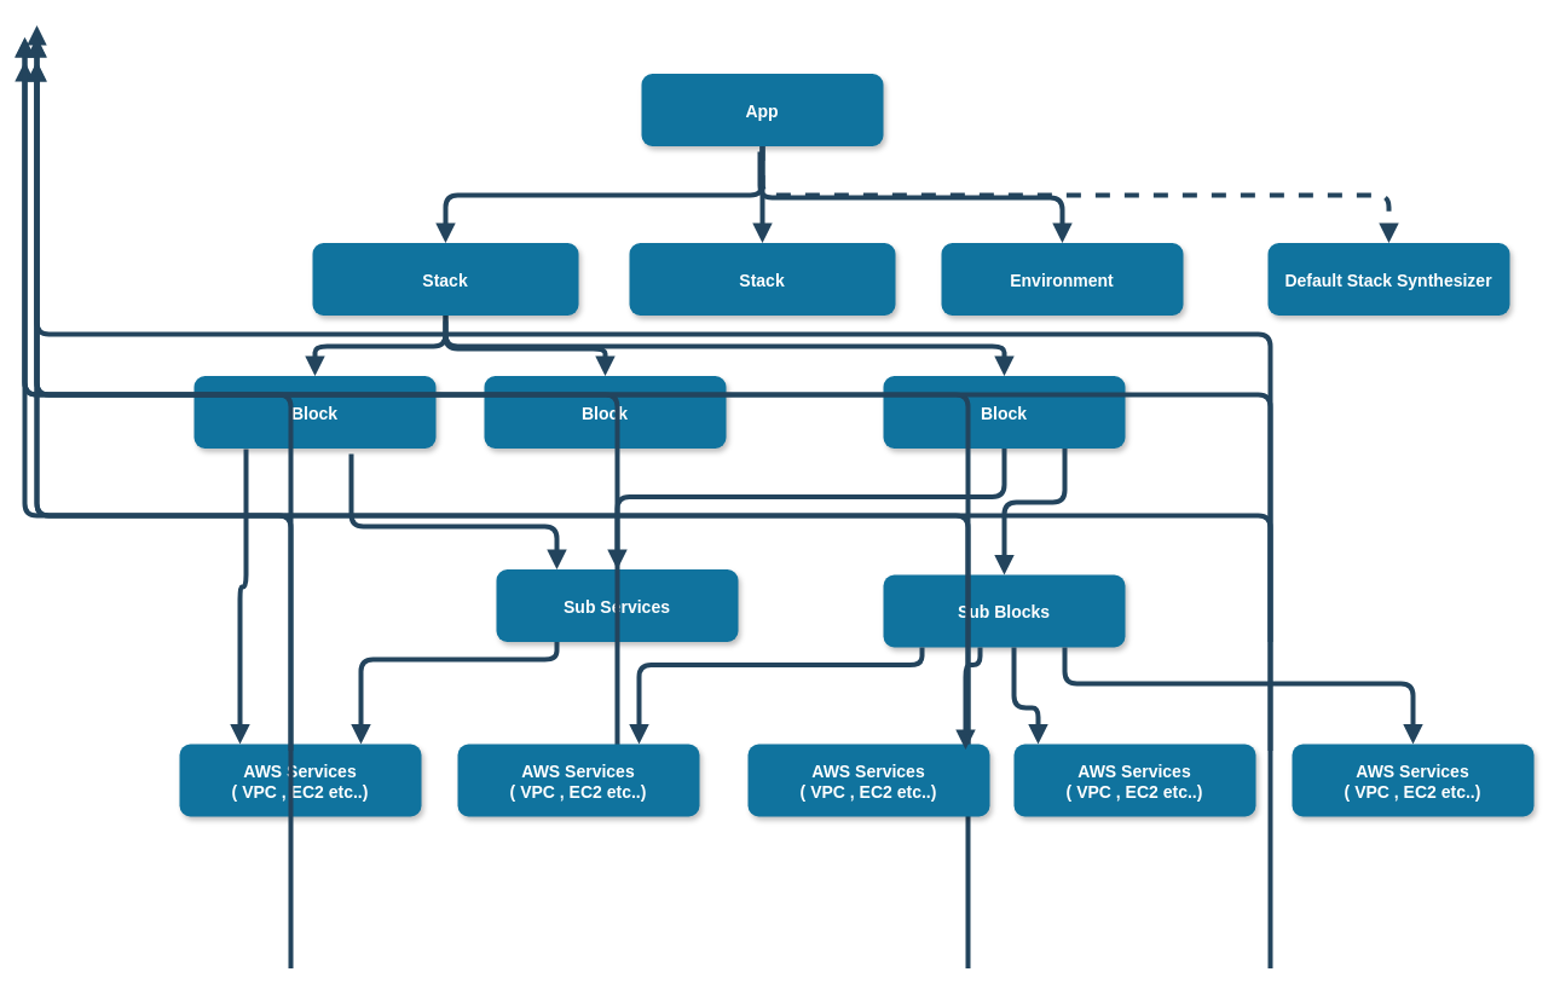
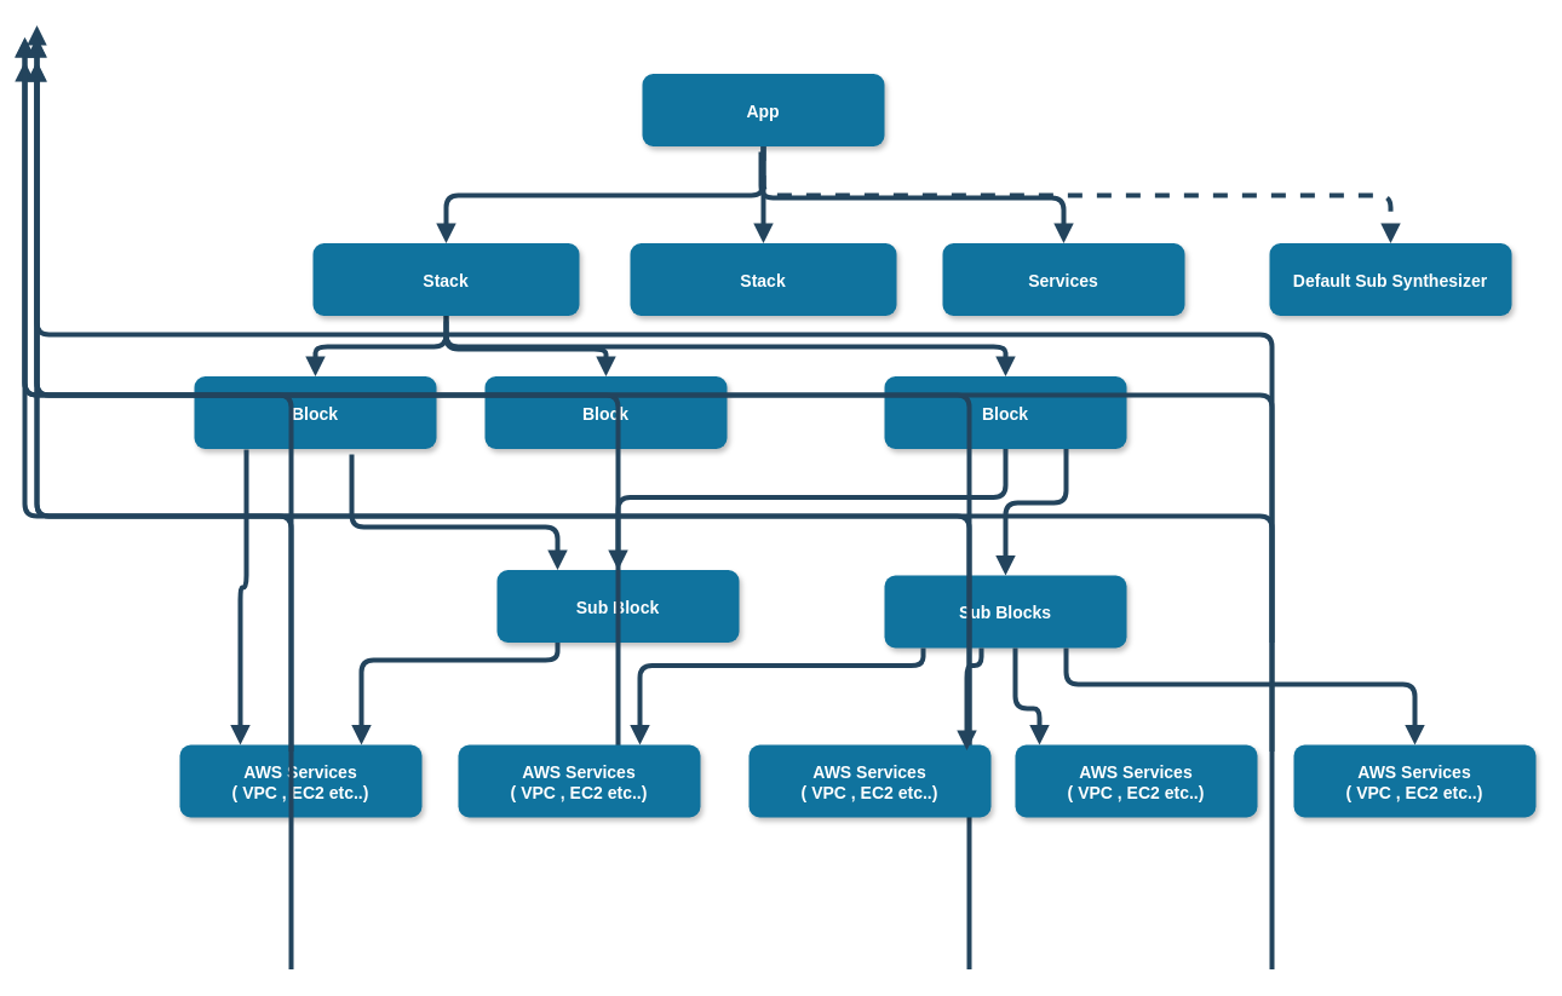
  <mxCell id="0" />
  <mxCell id="1" parent="0" />
  <mxCell id="2" value="App" style="rounded=1;fillColor=#10739E;strokeColor=none;shadow=1;gradientColor=none;fontStyle=1;fontColor=#FFFFFF;fontSize=14;" parent="1" vertex="1"><mxGeometry x="530" y="60.5" width="200" height="60" as="geometry" /></mxCell>
  <mxCell id="3" value="Stack" style="rounded=1;fillColor=#10739E;strokeColor=none;shadow=1;gradientColor=none;fontStyle=1;fontColor=#FFFFFF;fontSize=14;" parent="1" vertex="1"><mxGeometry x="520" y="200.5" width="220" height="60" as="geometry" /></mxCell>
  <mxCell id="4" value="Block" style="rounded=1;fillColor=#10739E;strokeColor=none;shadow=1;gradientColor=none;fontStyle=1;fontColor=#FFFFFF;fontSize=14;" parent="1" vertex="1"><mxGeometry x="160" y="310.5" width="200" height="60" as="geometry" /></mxCell>
  <mxCell id="5" value="Block" style="rounded=1;fillColor=#10739E;strokeColor=none;shadow=1;gradientColor=none;fontStyle=1;fontColor=#FFFFFF;fontSize=14;" parent="1" vertex="1"><mxGeometry x="400" y="310.5" width="200" height="60" as="geometry" /></mxCell>
  <mxCell id="6" value="Block" style="rounded=1;fillColor=#10739E;strokeColor=none;shadow=1;gradientColor=none;fontStyle=1;fontColor=#FFFFFF;fontSize=14;" parent="1" vertex="1"><mxGeometry x="730" y="310.5" width="200" height="60" as="geometry" /></mxCell>
- <mxCell id="7" value="Environment" style="rounded=1;fillColor=#10739E;strokeColor=none;shadow=1;gradientColor=none;fontStyle=1;fontColor=#FFFFFF;fontSize=14;" parent="1" vertex="1"><mxGeometry x="778" y="200.5" width="200" height="60" as="geometry" /></mxCell>
+ <mxCell id="7" value="Services" style="rounded=1;fillColor=#10739E;strokeColor=none;shadow=1;gradientColor=none;fontStyle=1;fontColor=#FFFFFF;fontSize=14;" parent="1" vertex="1"><mxGeometry x="778" y="200.5" width="200" height="60" as="geometry" /></mxCell>
  <mxCell id="8" value="AWS Services &#10;( VPC , EC2 etc..)" style="rounded=1;fillColor=#10739E;strokeColor=none;shadow=1;gradientColor=none;fontStyle=1;fontColor=#FFFFFF;fontSize=14;" parent="1" vertex="1"><mxGeometry x="148" y="615" width="200" height="60" as="geometry" /></mxCell>
- <mxCell id="9" value="Sub Services" style="rounded=1;fillColor=#10739E;strokeColor=none;shadow=1;gradientColor=none;fontStyle=1;fontColor=#FFFFFF;fontSize=14;" parent="1" vertex="1"><mxGeometry x="410" y="470.5" width="200" height="60" as="geometry" /></mxCell>
+ <mxCell id="9" value="Sub Block" style="rounded=1;fillColor=#10739E;strokeColor=none;shadow=1;gradientColor=none;fontStyle=1;fontColor=#FFFFFF;fontSize=14;" parent="1" vertex="1"><mxGeometry x="410" y="470.5" width="200" height="60" as="geometry" /></mxCell>
  <mxCell id="10" value="Sub Blocks" style="rounded=1;fillColor=#10739E;strokeColor=none;shadow=1;gradientColor=none;fontStyle=1;fontColor=#FFFFFF;fontSize=14;" parent="1" vertex="1"><mxGeometry x="730" y="475" width="200" height="60" as="geometry" /></mxCell>
  <mxCell id="11" value="" style="edgeStyle=elbowEdgeStyle;elbow=vertical;strokeWidth=4;endArrow=block;endFill=1;fontStyle=1;strokeColor=#23445D;" parent="1" source="2" target="3" edge="1"><mxGeometry x="22" y="165.5" width="100" height="100" as="geometry"><mxPoint x="-120" y="120.5" as="sourcePoint" /><mxPoint x="-20" y="20.5" as="targetPoint" /></mxGeometry></mxCell>
  <mxCell id="12" value="" style="edgeStyle=elbowEdgeStyle;elbow=vertical;strokeWidth=4;endArrow=block;endFill=1;fontStyle=1;strokeColor=#23445D;" parent="1" target="5" edge="1"><mxGeometry x="22" y="165.5" width="100" height="100" as="geometry"><mxPoint x="368" y="265" as="sourcePoint" /><mxPoint x="-20" y="20.5" as="targetPoint" /></mxGeometry></mxCell>
  <mxCell id="13" value="" style="edgeStyle=elbowEdgeStyle;elbow=vertical;strokeWidth=4;endArrow=block;endFill=1;fontStyle=1;strokeColor=#23445D;exitX=0.5;exitY=1;exitDx=0;exitDy=0;" parent="1" source="24" target="4" edge="1"><mxGeometry x="22" y="165.5" width="100" height="100" as="geometry"><mxPoint x="-120" y="120.5" as="sourcePoint" /><mxPoint x="-20" y="20.5" as="targetPoint" /></mxGeometry></mxCell>
  <mxCell id="14" value="" style="edgeStyle=elbowEdgeStyle;elbow=vertical;strokeWidth=4;endArrow=block;endFill=1;fontStyle=1;strokeColor=#23445D;exitX=0.5;exitY=1;exitDx=0;exitDy=0;" parent="1" source="24" target="6" edge="1"><mxGeometry x="22" y="165.5" width="100" height="100" as="geometry"><mxPoint x="-120" y="120.5" as="sourcePoint" /><mxPoint x="-20" y="20.5" as="targetPoint" /></mxGeometry></mxCell>
  <mxCell id="15" value="" style="edgeStyle=elbowEdgeStyle;elbow=vertical;strokeWidth=4;endArrow=block;endFill=1;fontStyle=1;strokeColor=#23445D;" parent="1" edge="1"><mxGeometry x="62" y="175.5" width="100" height="100" as="geometry"><mxPoint x="240" y="620.5" as="sourcePoint" /><mxPoint x="20" y="30.5" as="targetPoint" /></mxGeometry></mxCell>
  <mxCell id="16" value="" style="edgeStyle=elbowEdgeStyle;elbow=vertical;strokeWidth=4;endArrow=block;endFill=1;fontStyle=1;strokeColor=#23445D;" parent="1" edge="1"><mxGeometry x="62" y="195.5" width="100" height="100" as="geometry"><mxPoint x="240" y="800.5" as="sourcePoint" /><mxPoint x="20" y="50.5" as="targetPoint" /></mxGeometry></mxCell>
  <mxCell id="17" value="" style="edgeStyle=elbowEdgeStyle;elbow=vertical;strokeWidth=4;endArrow=block;endFill=1;fontStyle=1;strokeColor=#23445D;" parent="1" edge="1"><mxGeometry x="62" y="175.5" width="100" height="100" as="geometry"><mxPoint x="510" y="620.5" as="sourcePoint" /><mxPoint x="20" y="30.5" as="targetPoint" /></mxGeometry></mxCell>
  <mxCell id="18" value="" style="edgeStyle=elbowEdgeStyle;elbow=vertical;strokeWidth=4;endArrow=block;endFill=1;fontStyle=1;strokeColor=#23445D;" parent="1" edge="1"><mxGeometry x="72" y="175.5" width="100" height="100" as="geometry"><mxPoint x="800" y="620.5" as="sourcePoint" /><mxPoint x="30" y="30.5" as="targetPoint" /></mxGeometry></mxCell>
  <mxCell id="19" value="" style="edgeStyle=elbowEdgeStyle;elbow=vertical;strokeWidth=4;endArrow=block;endFill=1;fontStyle=1;strokeColor=#23445D;" parent="1" edge="1"><mxGeometry x="72" y="195.5" width="100" height="100" as="geometry"><mxPoint x="800" y="800.5" as="sourcePoint" /><mxPoint x="30" y="50.5" as="targetPoint" /></mxGeometry></mxCell>
  <mxCell id="20" value="" style="edgeStyle=elbowEdgeStyle;elbow=vertical;strokeWidth=4;endArrow=block;endFill=1;fontStyle=1;strokeColor=#23445D;" parent="1" edge="1"><mxGeometry x="72" y="165.5" width="100" height="100" as="geometry"><mxPoint x="1050" y="530.5" as="sourcePoint" /><mxPoint x="30" y="20.5" as="targetPoint" /></mxGeometry></mxCell>
  <mxCell id="21" value="" style="edgeStyle=elbowEdgeStyle;elbow=vertical;strokeWidth=4;endArrow=block;endFill=1;fontStyle=1;strokeColor=#23445D;" parent="1" edge="1"><mxGeometry x="72" y="175.5" width="100" height="100" as="geometry"><mxPoint x="1050" y="620.5" as="sourcePoint" /><mxPoint x="30" y="30.5" as="targetPoint" /></mxGeometry></mxCell>
  <mxCell id="22" value="" style="edgeStyle=elbowEdgeStyle;elbow=vertical;strokeWidth=4;endArrow=block;endFill=1;fontStyle=1;strokeColor=#23445D;" parent="1" edge="1"><mxGeometry x="72" y="195.5" width="100" height="100" as="geometry"><mxPoint x="1050" y="800.5" as="sourcePoint" /><mxPoint x="30" y="50.5" as="targetPoint" /></mxGeometry></mxCell>
  <mxCell id="23" value="" style="edgeStyle=elbowEdgeStyle;elbow=vertical;strokeWidth=4;endArrow=block;endFill=1;fontStyle=1;strokeColor=#23445D;exitX=0.5;exitY=1;exitDx=0;exitDy=0;" parent="1" source="6" target="9" edge="1"><mxGeometry x="22" y="165.5" width="100" height="100" as="geometry"><mxPoint x="248" y="385" as="sourcePoint" /><mxPoint x="-20" y="20.5" as="targetPoint" /><Array as="points"><mxPoint x="510" y="410.5" /></Array></mxGeometry></mxCell>
  <mxCell id="24" value="Stack" style="rounded=1;fillColor=#10739E;strokeColor=none;shadow=1;gradientColor=none;fontStyle=1;fontColor=#FFFFFF;fontSize=14;" vertex="1" parent="1"><mxGeometry x="258" y="200.5" width="220" height="60" as="geometry" /></mxCell>
  <mxCell id="25" value="" style="edgeStyle=elbowEdgeStyle;elbow=vertical;strokeWidth=4;endArrow=block;endFill=1;fontStyle=1;strokeColor=#23445D;exitX=0.5;exitY=1;exitDx=0;exitDy=0;" edge="1" parent="1" source="2" target="24"><mxGeometry x="32" y="175.5" width="100" height="100" as="geometry"><mxPoint x="628" y="131" as="sourcePoint" /><mxPoint x="640" y="210.5" as="targetPoint" /></mxGeometry></mxCell>
- <mxCell id="26" value="Default Stack Synthesizer" style="rounded=1;fillColor=#10739E;strokeColor=none;shadow=1;gradientColor=none;fontStyle=1;fontColor=#FFFFFF;fontSize=14;" vertex="1" parent="1"><mxGeometry x="1048" y="200.5" width="200" height="60" as="geometry" /></mxCell>
+ <mxCell id="26" value="Default Sub Synthesizer" style="rounded=1;fillColor=#10739E;strokeColor=none;shadow=1;gradientColor=none;fontStyle=1;fontColor=#FFFFFF;fontSize=14;" vertex="1" parent="1"><mxGeometry x="1048" y="200.5" width="200" height="60" as="geometry" /></mxCell>
  <mxCell id="27" value="" style="edgeStyle=elbowEdgeStyle;elbow=vertical;strokeWidth=4;endArrow=block;endFill=1;fontStyle=1;strokeColor=#23445D;entryX=0.5;entryY=0;entryDx=0;entryDy=0;" edge="1" parent="1" target="7"><mxGeometry x="42" y="185.5" width="100" height="100" as="geometry"><mxPoint x="628" y="125" as="sourcePoint" /><mxPoint x="378" y="210.5" as="targetPoint" /></mxGeometry></mxCell>
  <mxCell id="28" value="" style="edgeStyle=elbowEdgeStyle;elbow=vertical;strokeWidth=4;endArrow=block;endFill=1;fontStyle=1;strokeColor=#23445D;entryX=0.5;entryY=0;entryDx=0;entryDy=0;exitX=0.5;exitY=1;exitDx=0;exitDy=0;dashed=1;" edge="1" parent="1" source="2" target="26"><mxGeometry x="52" y="195.5" width="100" height="100" as="geometry"><mxPoint x="638" y="135" as="sourcePoint" /><mxPoint x="888" y="210.5" as="targetPoint" /></mxGeometry></mxCell>
  <mxCell id="29" value="" style="edgeStyle=elbowEdgeStyle;elbow=vertical;strokeWidth=4;endArrow=block;endFill=1;fontStyle=1;strokeColor=#23445D;entryX=0.5;entryY=0;entryDx=0;entryDy=0;exitX=0.75;exitY=1;exitDx=0;exitDy=0;" edge="1" parent="1" source="6" target="10"><mxGeometry x="32" y="175.5" width="100" height="100" as="geometry"><mxPoint x="828" y="375" as="sourcePoint" /><mxPoint x="520" y="480.5" as="targetPoint" /><Array as="points"><mxPoint x="868" y="415" /></Array></mxGeometry></mxCell>
  <mxCell id="30" value="AWS Services &#10;( VPC , EC2 etc..)" style="rounded=1;fillColor=#10739E;strokeColor=none;shadow=1;gradientColor=none;fontStyle=1;fontColor=#FFFFFF;fontSize=14;" vertex="1" parent="1"><mxGeometry x="378" y="615" width="200" height="60" as="geometry" /></mxCell>
  <mxCell id="31" value="AWS Services &#10;( VPC , EC2 etc..)" style="rounded=1;fillColor=#10739E;strokeColor=none;shadow=1;gradientColor=none;fontStyle=1;fontColor=#FFFFFF;fontSize=14;" vertex="1" parent="1"><mxGeometry x="1068" y="615" width="200" height="60" as="geometry" /></mxCell>
  <mxCell id="32" value="AWS Services &#10;( VPC , EC2 etc..)" style="rounded=1;fillColor=#10739E;strokeColor=none;shadow=1;gradientColor=none;fontStyle=1;fontColor=#FFFFFF;fontSize=14;" vertex="1" parent="1"><mxGeometry x="618" y="615" width="200" height="60" as="geometry" /></mxCell>
  <mxCell id="33" value="AWS Services &#10;( VPC , EC2 etc..)" style="rounded=1;fillColor=#10739E;strokeColor=none;shadow=1;gradientColor=none;fontStyle=1;fontColor=#FFFFFF;fontSize=14;" vertex="1" parent="1"><mxGeometry x="838" y="615" width="200" height="60" as="geometry" /></mxCell>
  <mxCell id="34" style="edgeStyle=orthogonalEdgeStyle;rounded=0;orthogonalLoop=1;jettySize=auto;html=1;exitX=0.5;exitY=1;exitDx=0;exitDy=0;" edge="1" parent="1" source="30" target="30"><mxGeometry relative="1" as="geometry" /></mxCell>
  <mxCell id="35" value="" style="edgeStyle=elbowEdgeStyle;elbow=vertical;strokeWidth=4;endArrow=block;endFill=1;fontStyle=1;strokeColor=#23445D;entryX=0.25;entryY=0;entryDx=0;entryDy=0;exitX=0.215;exitY=1.008;exitDx=0;exitDy=0;exitPerimeter=0;" edge="1" parent="1" source="4" target="8"><mxGeometry x="32" y="175.5" width="100" height="100" as="geometry"><mxPoint x="338" y="374" as="sourcePoint" /><mxPoint x="520" y="480.5" as="targetPoint" /><Array as="points"><mxPoint x="208" y="485" /></Array></mxGeometry></mxCell>
  <mxCell id="36" value="" style="edgeStyle=elbowEdgeStyle;elbow=vertical;strokeWidth=4;endArrow=block;endFill=1;fontStyle=1;strokeColor=#23445D;exitX=0.25;exitY=1;exitDx=0;exitDy=0;entryX=0.75;entryY=0;entryDx=0;entryDy=0;" edge="1" parent="1" source="9" target="8"><mxGeometry x="42" y="185.5" width="100" height="100" as="geometry"><mxPoint x="850" y="390.5" as="sourcePoint" /><mxPoint x="530" y="490.5" as="targetPoint" /><Array as="points"><mxPoint x="378" y="545" /></Array></mxGeometry></mxCell>
  <mxCell id="37" value="" style="edgeStyle=elbowEdgeStyle;elbow=vertical;strokeWidth=4;endArrow=block;endFill=1;fontStyle=1;strokeColor=#23445D;exitX=0.25;exitY=1;exitDx=0;exitDy=0;entryX=0.75;entryY=0;entryDx=0;entryDy=0;" edge="1" parent="1" target="30"><mxGeometry x="344" y="190" width="100" height="100" as="geometry"><mxPoint x="762" y="535" as="sourcePoint" /><mxPoint x="600" y="619.5" as="targetPoint" /><Array as="points"><mxPoint x="680" y="549.5" /></Array></mxGeometry></mxCell>
  <mxCell id="38" value="" style="edgeStyle=elbowEdgeStyle;elbow=vertical;strokeWidth=4;endArrow=block;endFill=1;fontStyle=1;strokeColor=#23445D;entryX=0.5;entryY=0;entryDx=0;entryDy=0;exitX=0.75;exitY=1;exitDx=0;exitDy=0;" edge="1" parent="1" source="10" target="31"><mxGeometry x="62" y="205.5" width="100" height="100" as="geometry"><mxPoint x="808" y="545" as="sourcePoint" /><mxPoint x="318" y="635" as="targetPoint" /><Array as="points"><mxPoint x="1068" y="565" /></Array></mxGeometry></mxCell>
  <mxCell id="39" value="" style="edgeStyle=elbowEdgeStyle;elbow=vertical;strokeWidth=4;endArrow=block;endFill=1;fontStyle=1;strokeColor=#23445D;exitX=0.25;exitY=1;exitDx=0;exitDy=0;entryX=0.9;entryY=0.075;entryDx=0;entryDy=0;entryPerimeter=0;" edge="1" parent="1" target="32"><mxGeometry x="392" y="190" width="100" height="100" as="geometry"><mxPoint x="810" y="535" as="sourcePoint" /><mxPoint x="648" y="619.5" as="targetPoint" /><Array as="points"><mxPoint x="728" y="549.5" /></Array></mxGeometry></mxCell>
  <mxCell id="40" value="" style="edgeStyle=elbowEdgeStyle;elbow=vertical;strokeWidth=4;endArrow=block;endFill=1;fontStyle=1;strokeColor=#23445D;exitX=0.25;exitY=1;exitDx=0;exitDy=0;" edge="1" parent="1" target="33"><mxGeometry x="420" y="190" width="100" height="100" as="geometry"><mxPoint x="838" y="535" as="sourcePoint" /><mxPoint x="676" y="619.5" as="targetPoint" /><Array as="points"><mxPoint x="858" y="585" /><mxPoint x="888" y="565" /></Array></mxGeometry></mxCell>
  <mxCell id="41" value="" style="edgeStyle=elbowEdgeStyle;elbow=vertical;strokeWidth=4;endArrow=block;endFill=1;fontStyle=1;strokeColor=#23445D;exitX=0.65;exitY=1.075;exitDx=0;exitDy=0;exitPerimeter=0;entryX=0.25;entryY=0;entryDx=0;entryDy=0;" edge="1" parent="1" source="4" target="9"><mxGeometry x="32" y="175.5" width="100" height="100" as="geometry"><mxPoint x="840" y="380.5" as="sourcePoint" /><mxPoint x="520" y="480.5" as="targetPoint" /><Array as="points"><mxPoint x="408" y="435" /><mxPoint x="520" y="420.5" /></Array></mxGeometry></mxCell>
